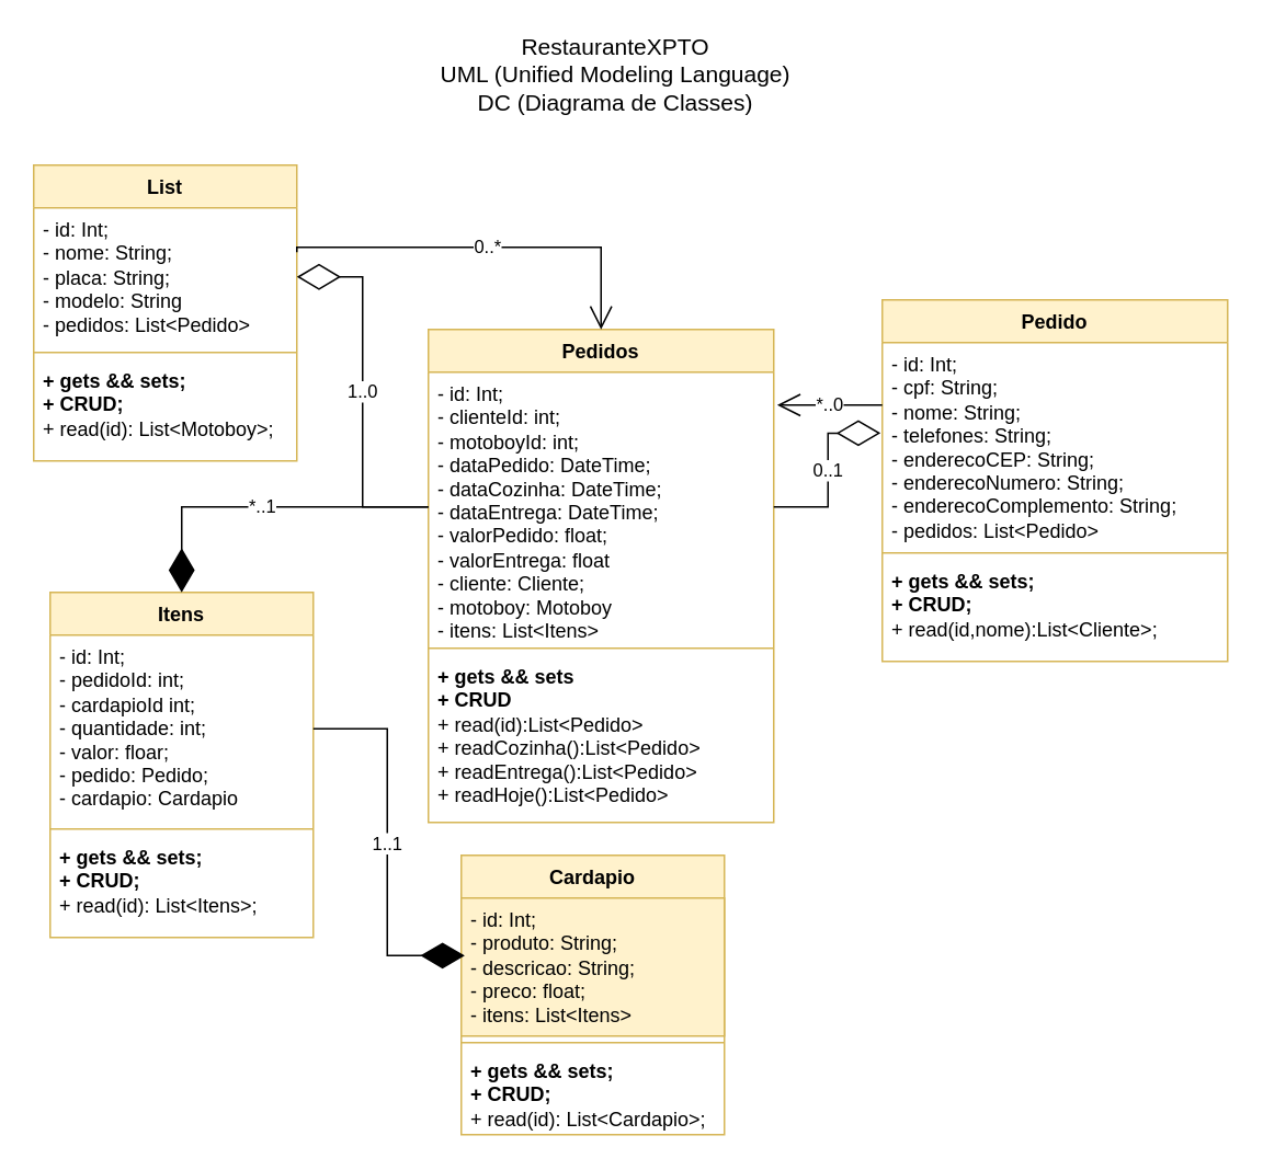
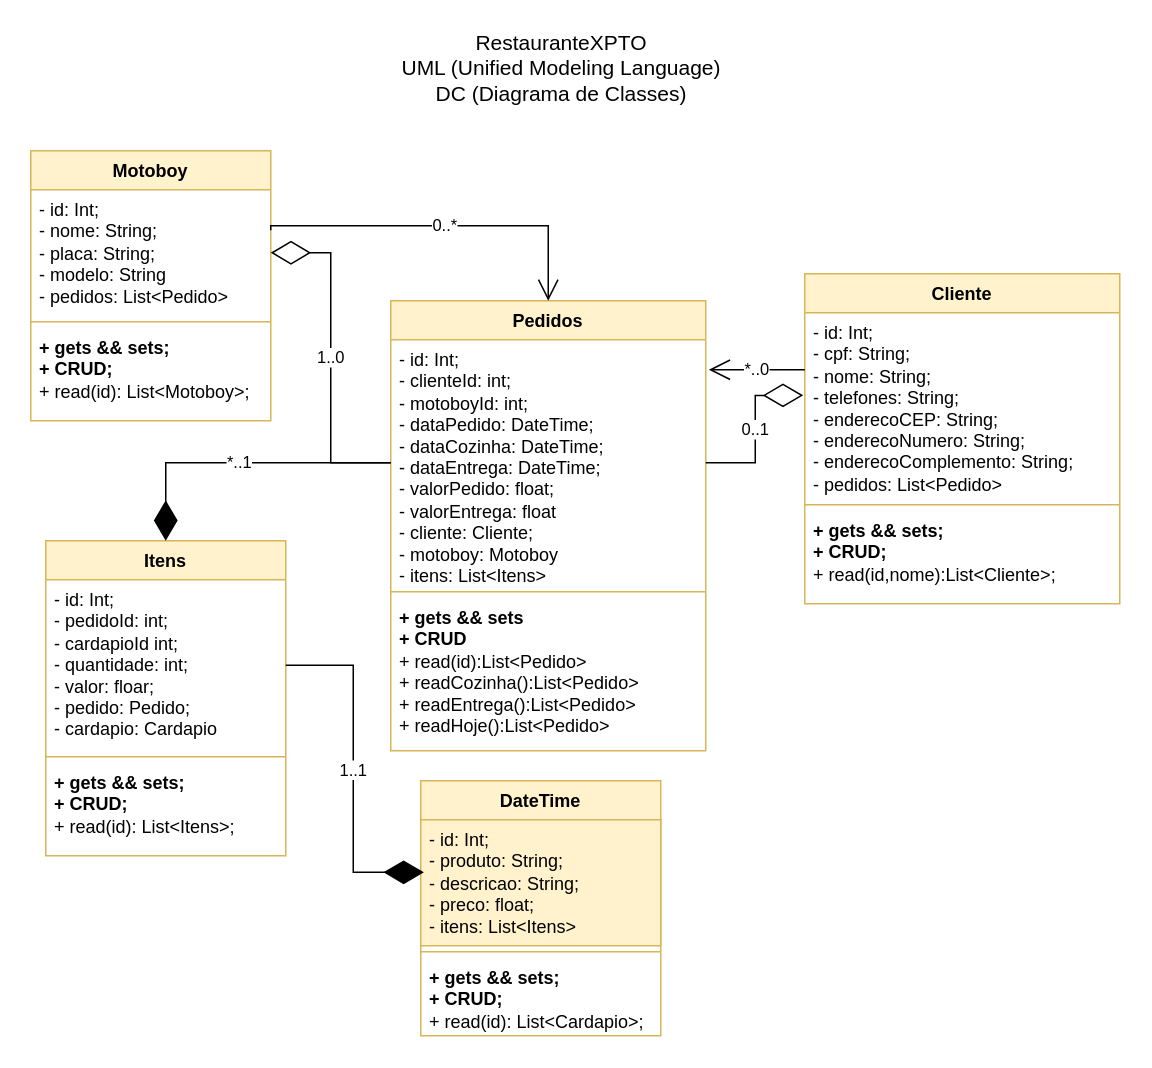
  <mxCell id="0" />
  <mxCell id="1" parent="0" />
- <mxCell id="2" value="Cardapio" style="swimlane;fontStyle=1;align=center;verticalAlign=top;childLayout=stackLayout;horizontal=1;startSize=26;horizontalStack=0;resizeParent=1;resizeParentMax=0;resizeLast=0;collapsible=1;marginBottom=0;whiteSpace=wrap;html=1;fillColor=#fff2cc;strokeColor=#d6b656;" vertex="1" parent="1"><mxGeometry x="280" y="520" width="160" height="170" as="geometry" /></mxCell>
+ <mxCell id="2" value="DateTime" style="swimlane;fontStyle=1;align=center;verticalAlign=top;childLayout=stackLayout;horizontal=1;startSize=26;horizontalStack=0;resizeParent=1;resizeParentMax=0;resizeLast=0;collapsible=1;marginBottom=0;whiteSpace=wrap;html=1;fillColor=#fff2cc;strokeColor=#d6b656;" vertex="1" parent="1"><mxGeometry x="280" y="520" width="160" height="170" as="geometry" /></mxCell>
  <mxCell id="3" value="&lt;div&gt;- id: Int;&lt;/div&gt;&lt;div&gt;- produto: String;&lt;/div&gt;&lt;div&gt;- descricao: String;&lt;/div&gt;&lt;div&gt;- preco: float;&lt;/div&gt;&lt;div&gt;- itens: List&amp;lt;Itens&amp;gt;&lt;/div&gt;" style="text;strokeColor=#d6b656;fillColor=#fff2cc;align=left;verticalAlign=top;spacingLeft=4;spacingRight=4;overflow=hidden;rotatable=0;points=[[0,0.5],[1,0.5]];portConstraint=eastwest;whiteSpace=wrap;html=1;" vertex="1" parent="2"><mxGeometry y="26" width="160" height="84" as="geometry" /></mxCell>
  <mxCell id="4" value="" style="line;strokeWidth=1;fillColor=none;align=left;verticalAlign=middle;spacingTop=-1;spacingLeft=3;spacingRight=3;rotatable=0;labelPosition=right;points=[];portConstraint=eastwest;strokeColor=inherit;" vertex="1" parent="2"><mxGeometry y="110" width="160" height="8" as="geometry" /></mxCell>
  <mxCell id="5" value="&lt;b&gt;+ gets &amp;amp;&amp;amp; sets;&lt;br&gt;+ CRUD;&lt;/b&gt;&lt;br&gt;+ read(id): List&amp;lt;Cardapio&amp;gt;;" style="text;strokeColor=none;fillColor=none;align=left;verticalAlign=top;spacingLeft=4;spacingRight=4;overflow=hidden;rotatable=0;points=[[0,0.5],[1,0.5]];portConstraint=eastwest;whiteSpace=wrap;html=1;" vertex="1" parent="2"><mxGeometry y="118" width="160" height="52" as="geometry" /></mxCell>
- <mxCell id="6" value="List" style="swimlane;fontStyle=1;align=center;verticalAlign=top;childLayout=stackLayout;horizontal=1;startSize=26;horizontalStack=0;resizeParent=1;resizeParentMax=0;resizeLast=0;collapsible=1;marginBottom=0;whiteSpace=wrap;html=1;fillColor=#fff2cc;strokeColor=#d6b656;" vertex="1" parent="1"><mxGeometry x="20" y="100" width="160" height="180" as="geometry" /></mxCell>
+ <mxCell id="6" value="Motoboy" style="swimlane;fontStyle=1;align=center;verticalAlign=top;childLayout=stackLayout;horizontal=1;startSize=26;horizontalStack=0;resizeParent=1;resizeParentMax=0;resizeLast=0;collapsible=1;marginBottom=0;whiteSpace=wrap;html=1;fillColor=#fff2cc;strokeColor=#d6b656;" vertex="1" parent="1"><mxGeometry x="20" y="100" width="160" height="180" as="geometry" /></mxCell>
  <mxCell id="7" value="&lt;div&gt;- id: Int;&lt;/div&gt;&lt;div&gt;- nome: String;&lt;/div&gt;&lt;div&gt;- placa: String;&lt;/div&gt;&lt;div&gt;- modelo: String&lt;/div&gt;&lt;div&gt;&lt;span style=&quot;background-color: initial;&quot;&gt;- pedidos: List&amp;lt;Pedido&amp;gt;&lt;/span&gt;&lt;/div&gt;" style="text;strokeColor=none;fillColor=none;align=left;verticalAlign=top;spacingLeft=4;spacingRight=4;overflow=hidden;rotatable=0;points=[[0,0.5],[1,0.5]];portConstraint=eastwest;whiteSpace=wrap;html=1;" vertex="1" parent="6"><mxGeometry y="26" width="160" height="84" as="geometry" /></mxCell>
  <mxCell id="8" value="" style="line;strokeWidth=1;fillColor=none;align=left;verticalAlign=middle;spacingTop=-1;spacingLeft=3;spacingRight=3;rotatable=0;labelPosition=right;points=[];portConstraint=eastwest;strokeColor=inherit;" vertex="1" parent="6"><mxGeometry y="110" width="160" height="8" as="geometry" /></mxCell>
  <mxCell id="9" value="&lt;b&gt;+ gets &amp;amp;&amp;amp; sets;&lt;br&gt;+ CRUD;&lt;/b&gt;&lt;br&gt;+ read(id): List&amp;lt;Motoboy&amp;gt;;" style="text;strokeColor=none;fillColor=none;align=left;verticalAlign=top;spacingLeft=4;spacingRight=4;overflow=hidden;rotatable=0;points=[[0,0.5],[1,0.5]];portConstraint=eastwest;whiteSpace=wrap;html=1;" vertex="1" parent="6"><mxGeometry y="118" width="160" height="62" as="geometry" /></mxCell>
- <mxCell id="10" value="Pedido" style="swimlane;fontStyle=1;align=center;verticalAlign=top;childLayout=stackLayout;horizontal=1;startSize=26;horizontalStack=0;resizeParent=1;resizeParentMax=0;resizeLast=0;collapsible=1;marginBottom=0;whiteSpace=wrap;html=1;fillColor=#fff2cc;strokeColor=#d6b656;" vertex="1" parent="1"><mxGeometry x="536" y="182" width="210" height="220" as="geometry" /></mxCell>
+ <mxCell id="10" value="Cliente" style="swimlane;fontStyle=1;align=center;verticalAlign=top;childLayout=stackLayout;horizontal=1;startSize=26;horizontalStack=0;resizeParent=1;resizeParentMax=0;resizeLast=0;collapsible=1;marginBottom=0;whiteSpace=wrap;html=1;fillColor=#fff2cc;strokeColor=#d6b656;" vertex="1" parent="1"><mxGeometry x="536" y="182" width="210" height="220" as="geometry" /></mxCell>
  <mxCell id="11" value="&lt;div&gt;- id: Int;&lt;/div&gt;&lt;div&gt;- cpf: String;&lt;/div&gt;&lt;div&gt;- nome: String;&lt;/div&gt;&lt;div&gt;- telefones: String;&lt;/div&gt;&lt;div&gt;- enderecoCEP: String;&lt;br&gt;&lt;/div&gt;&lt;div&gt;- enderecoNumero: String;&lt;br&gt;&lt;/div&gt;&lt;div&gt;- enderecoComplemento: String;&lt;br&gt;&lt;/div&gt;&lt;div&gt;&lt;span style=&quot;background-color: initial;&quot;&gt;- pedidos: List&amp;lt;Pedido&amp;gt;&lt;/span&gt;&lt;/div&gt;" style="text;strokeColor=none;fillColor=none;align=left;verticalAlign=top;spacingLeft=4;spacingRight=4;overflow=hidden;rotatable=0;points=[[0,0.5],[1,0.5]];portConstraint=eastwest;whiteSpace=wrap;html=1;" vertex="1" parent="10"><mxGeometry y="26" width="210" height="124" as="geometry" /></mxCell>
  <mxCell id="12" value="" style="line;strokeWidth=1;fillColor=none;align=left;verticalAlign=middle;spacingTop=-1;spacingLeft=3;spacingRight=3;rotatable=0;labelPosition=right;points=[];portConstraint=eastwest;strokeColor=inherit;" vertex="1" parent="10"><mxGeometry y="150" width="210" height="8" as="geometry" /></mxCell>
  <mxCell id="13" value="&lt;b&gt;+ gets &amp;amp;&amp;amp; sets;&lt;br&gt;+ CRUD;&lt;/b&gt;&lt;br&gt;+ read(id,nome):List&amp;lt;Cliente&amp;gt;;" style="text;strokeColor=none;fillColor=none;align=left;verticalAlign=top;spacingLeft=4;spacingRight=4;overflow=hidden;rotatable=0;points=[[0,0.5],[1,0.5]];portConstraint=eastwest;whiteSpace=wrap;html=1;" vertex="1" parent="10"><mxGeometry y="158" width="210" height="62" as="geometry" /></mxCell>
  <mxCell id="14" value="Pedidos" style="swimlane;fontStyle=1;align=center;verticalAlign=top;childLayout=stackLayout;horizontal=1;startSize=26;horizontalStack=0;resizeParent=1;resizeParentMax=0;resizeLast=0;collapsible=1;marginBottom=0;whiteSpace=wrap;html=1;fillColor=#fff2cc;strokeColor=#d6b656;" vertex="1" parent="1"><mxGeometry x="260" y="200" width="210" height="300" as="geometry" /></mxCell>
  <mxCell id="15" value="&lt;div&gt;- id: Int;&lt;/div&gt;&lt;div&gt;- clienteId: int;&lt;/div&gt;&lt;div&gt;- motoboyId: int;&lt;br&gt;&lt;/div&gt;&lt;div&gt;- dataPedido: DateTime;&lt;br&gt;&lt;/div&gt;&lt;div&gt;&lt;span style=&quot;background-color: initial;&quot;&gt;- dataCozinha: DateTime;&lt;/span&gt;&lt;br&gt;&lt;/div&gt;&lt;div&gt;- dataEntrega: DateTime;&lt;span style=&quot;background-color: initial;&quot;&gt;&lt;br&gt;&lt;/span&gt;&lt;/div&gt;&lt;div&gt;- valorPedido: float;&lt;/div&gt;&lt;div&gt;- valorEntrega: float&lt;/div&gt;&lt;div&gt;- cliente: Cliente;&lt;/div&gt;&lt;div&gt;- motoboy: Motoboy&lt;/div&gt;&lt;div&gt;- itens: List&amp;lt;Itens&amp;gt;&lt;/div&gt;" style="text;strokeColor=none;fillColor=none;align=left;verticalAlign=top;spacingLeft=4;spacingRight=4;overflow=hidden;rotatable=0;points=[[0,0.5],[1,0.5]];portConstraint=eastwest;whiteSpace=wrap;html=1;" vertex="1" parent="14"><mxGeometry y="26" width="210" height="164" as="geometry" /></mxCell>
  <mxCell id="16" value="" style="line;strokeWidth=1;fillColor=none;align=left;verticalAlign=middle;spacingTop=-1;spacingLeft=3;spacingRight=3;rotatable=0;labelPosition=right;points=[];portConstraint=eastwest;strokeColor=inherit;" vertex="1" parent="14"><mxGeometry y="190" width="210" height="8" as="geometry" /></mxCell>
  <mxCell id="17" value="&lt;b&gt;+ gets &amp;amp;&amp;amp; sets&lt;br&gt;+ CRUD&lt;/b&gt;&lt;br&gt;+ read(id):List&amp;lt;Pedido&amp;gt;&lt;br&gt;+ readCozinha():List&amp;lt;Pedido&amp;gt;&lt;br&gt;+ readEntrega():List&amp;lt;Pedido&amp;gt;&lt;br&gt;+ readHoje():List&amp;lt;Pedido&amp;gt;" style="text;strokeColor=none;fillColor=none;align=left;verticalAlign=top;spacingLeft=4;spacingRight=4;overflow=hidden;rotatable=0;points=[[0,0.5],[1,0.5]];portConstraint=eastwest;whiteSpace=wrap;html=1;" vertex="1" parent="14"><mxGeometry y="198" width="210" height="102" as="geometry" /></mxCell>
  <mxCell id="18" value="Itens" style="swimlane;fontStyle=1;align=center;verticalAlign=top;childLayout=stackLayout;horizontal=1;startSize=26;horizontalStack=0;resizeParent=1;resizeParentMax=0;resizeLast=0;collapsible=1;marginBottom=0;whiteSpace=wrap;html=1;fillColor=#fff2cc;strokeColor=#d6b656;" vertex="1" parent="1"><mxGeometry x="30" y="360" width="160" height="210" as="geometry" /></mxCell>
  <mxCell id="19" value="&lt;div&gt;- id: Int;&lt;/div&gt;&lt;div&gt;- pedidoId: int;&lt;/div&gt;&lt;div&gt;- cardapioId int;&lt;/div&gt;&lt;div&gt;&lt;span style=&quot;background-color: initial;&quot;&gt;- quantidade: int;&lt;/span&gt;&lt;/div&gt;&lt;div&gt;&lt;span style=&quot;background-color: initial;&quot;&gt;- valor: floar;&lt;/span&gt;&lt;/div&gt;&lt;div&gt;&lt;span style=&quot;background-color: initial;&quot;&gt;- pedido: Pedido;&lt;/span&gt;&lt;/div&gt;&lt;div&gt;&lt;span style=&quot;background-color: initial;&quot;&gt;- cardapio: Cardapio&lt;/span&gt;&lt;/div&gt;" style="text;strokeColor=none;fillColor=none;align=left;verticalAlign=top;spacingLeft=4;spacingRight=4;overflow=hidden;rotatable=0;points=[[0,0.5],[1,0.5]];portConstraint=eastwest;whiteSpace=wrap;html=1;" vertex="1" parent="18"><mxGeometry y="26" width="160" height="114" as="geometry" /></mxCell>
  <mxCell id="20" value="" style="line;strokeWidth=1;fillColor=none;align=left;verticalAlign=middle;spacingTop=-1;spacingLeft=3;spacingRight=3;rotatable=0;labelPosition=right;points=[];portConstraint=eastwest;strokeColor=inherit;" vertex="1" parent="18"><mxGeometry y="140" width="160" height="8" as="geometry" /></mxCell>
  <mxCell id="21" value="&lt;b&gt;+ gets &amp;amp;&amp;amp; sets;&lt;br&gt;+ CRUD;&lt;/b&gt;&lt;br&gt;+ read(id): List&amp;lt;Itens&amp;gt;;" style="text;strokeColor=none;fillColor=none;align=left;verticalAlign=top;spacingLeft=4;spacingRight=4;overflow=hidden;rotatable=0;points=[[0,0.5],[1,0.5]];portConstraint=eastwest;whiteSpace=wrap;html=1;" vertex="1" parent="18"><mxGeometry y="148" width="160" height="62" as="geometry" /></mxCell>
  <mxCell id="22" value="RestauranteXPTO&lt;br style=&quot;font-size: 14px;&quot;&gt;UML (Unified Modeling Language)&lt;br style=&quot;font-size: 14px;&quot;&gt;DC (Diagrama de Classes)" style="text;html=1;strokeColor=none;fillColor=none;align=center;verticalAlign=middle;whiteSpace=wrap;rounded=0;fontSize=14;" vertex="1" parent="1"><mxGeometry x="259" y="20" width="230" height="50" as="geometry" /></mxCell>
  <mxCell id="23" value="1..1" style="endArrow=diamondThin;endFill=1;endSize=24;html=1;rounded=0;exitX=1;exitY=0.5;exitDx=0;exitDy=0;entryX=0.013;entryY=0.417;entryDx=0;entryDy=0;entryPerimeter=0;edgeStyle=orthogonalEdgeStyle;" edge="1" parent="1" target="3" source="19"><mxGeometry width="160" relative="1" as="geometry"><mxPoint x="320" y="540" as="sourcePoint" /><mxPoint x="260" y="620" as="targetPoint" /></mxGeometry></mxCell>
  <mxCell id="24" value="0..1" style="endArrow=diamondThin;endFill=0;endSize=24;html=1;rounded=0;entryX=-0.005;entryY=0.444;entryDx=0;entryDy=0;entryPerimeter=0;exitX=1;exitY=0.5;exitDx=0;exitDy=0;edgeStyle=orthogonalEdgeStyle;" edge="1" parent="1" source="15" target="11"><mxGeometry width="160" relative="1" as="geometry"><mxPoint x="490" y="290" as="sourcePoint" /><mxPoint x="650" y="290" as="targetPoint" /></mxGeometry></mxCell>
  <mxCell id="25" value="1..0" style="endArrow=diamondThin;endFill=0;endSize=24;html=1;rounded=0;entryX=1;entryY=0.5;entryDx=0;entryDy=0;exitX=0;exitY=0.5;exitDx=0;exitDy=0;edgeStyle=orthogonalEdgeStyle;" edge="1" parent="1" source="15" target="7"><mxGeometry width="160" relative="1" as="geometry"><mxPoint x="470" y="318" as="sourcePoint" /><mxPoint x="529" y="191" as="targetPoint" /></mxGeometry></mxCell>
  <mxCell id="26" value="*..1" style="endArrow=diamondThin;endFill=1;endSize=24;html=1;rounded=0;exitX=0;exitY=0.5;exitDx=0;exitDy=0;entryX=0.5;entryY=0;entryDx=0;entryDy=0;edgeStyle=orthogonalEdgeStyle;" edge="1" parent="1" source="15" target="18"><mxGeometry width="160" relative="1" as="geometry"><mxPoint x="190" y="563" as="sourcePoint" /><mxPoint x="462" y="621" as="targetPoint" /></mxGeometry></mxCell>
  <mxCell id="27" value="*..0" style="endArrow=open;endFill=1;endSize=12;html=1;rounded=0;entryX=1.01;entryY=0.122;entryDx=0;entryDy=0;entryPerimeter=0;exitX=0;exitY=0.306;exitDx=0;exitDy=0;exitPerimeter=0;" edge="1" parent="1" source="11" target="15"><mxGeometry width="160" relative="1" as="geometry"><mxPoint x="550" y="228" as="sourcePoint" /><mxPoint x="650" y="190" as="targetPoint" /></mxGeometry></mxCell>
  <mxCell id="28" value="0..*" style="endArrow=open;endFill=1;endSize=12;html=1;rounded=0;entryX=0.5;entryY=0;entryDx=0;entryDy=0;exitX=1;exitY=0.321;exitDx=0;exitDy=0;exitPerimeter=0;edgeStyle=orthogonalEdgeStyle;" edge="1" parent="1" source="7" target="14"><mxGeometry width="160" relative="1" as="geometry"><mxPoint x="558" y="238" as="sourcePoint" /><mxPoint x="480" y="238" as="targetPoint" /><Array as="points"><mxPoint x="180" y="150" /><mxPoint x="365" y="150" /></Array></mxGeometry></mxCell>
